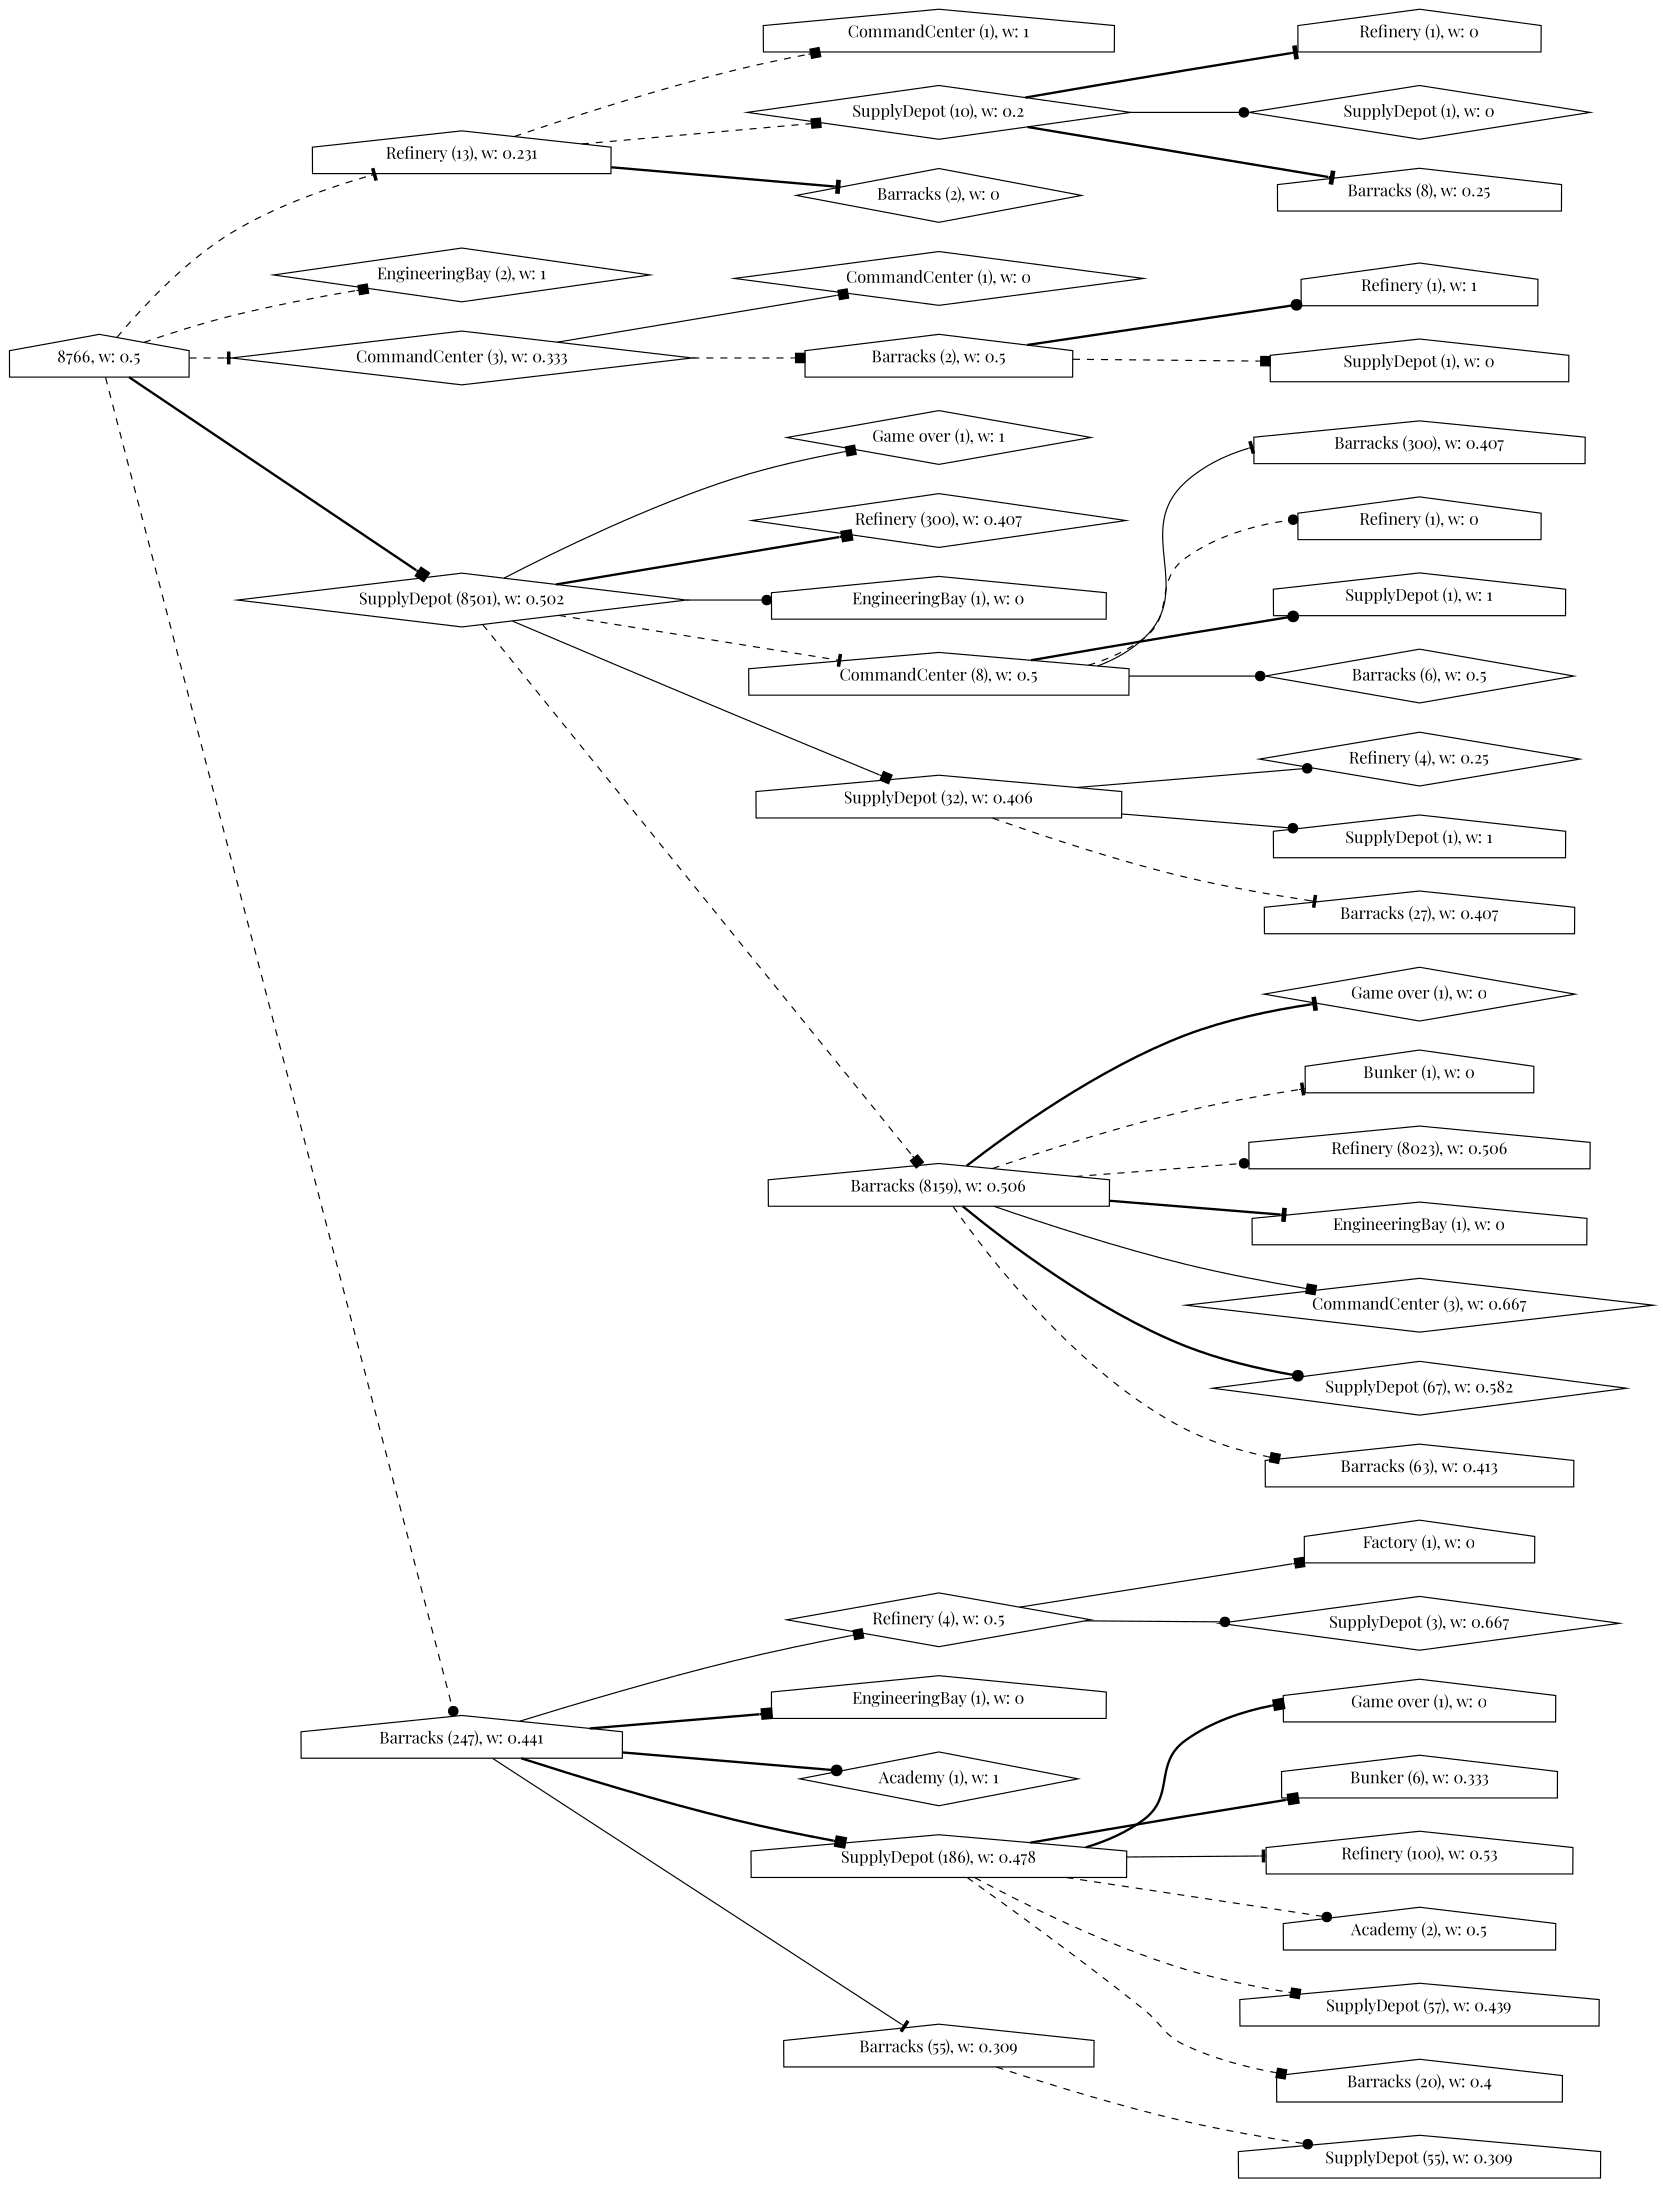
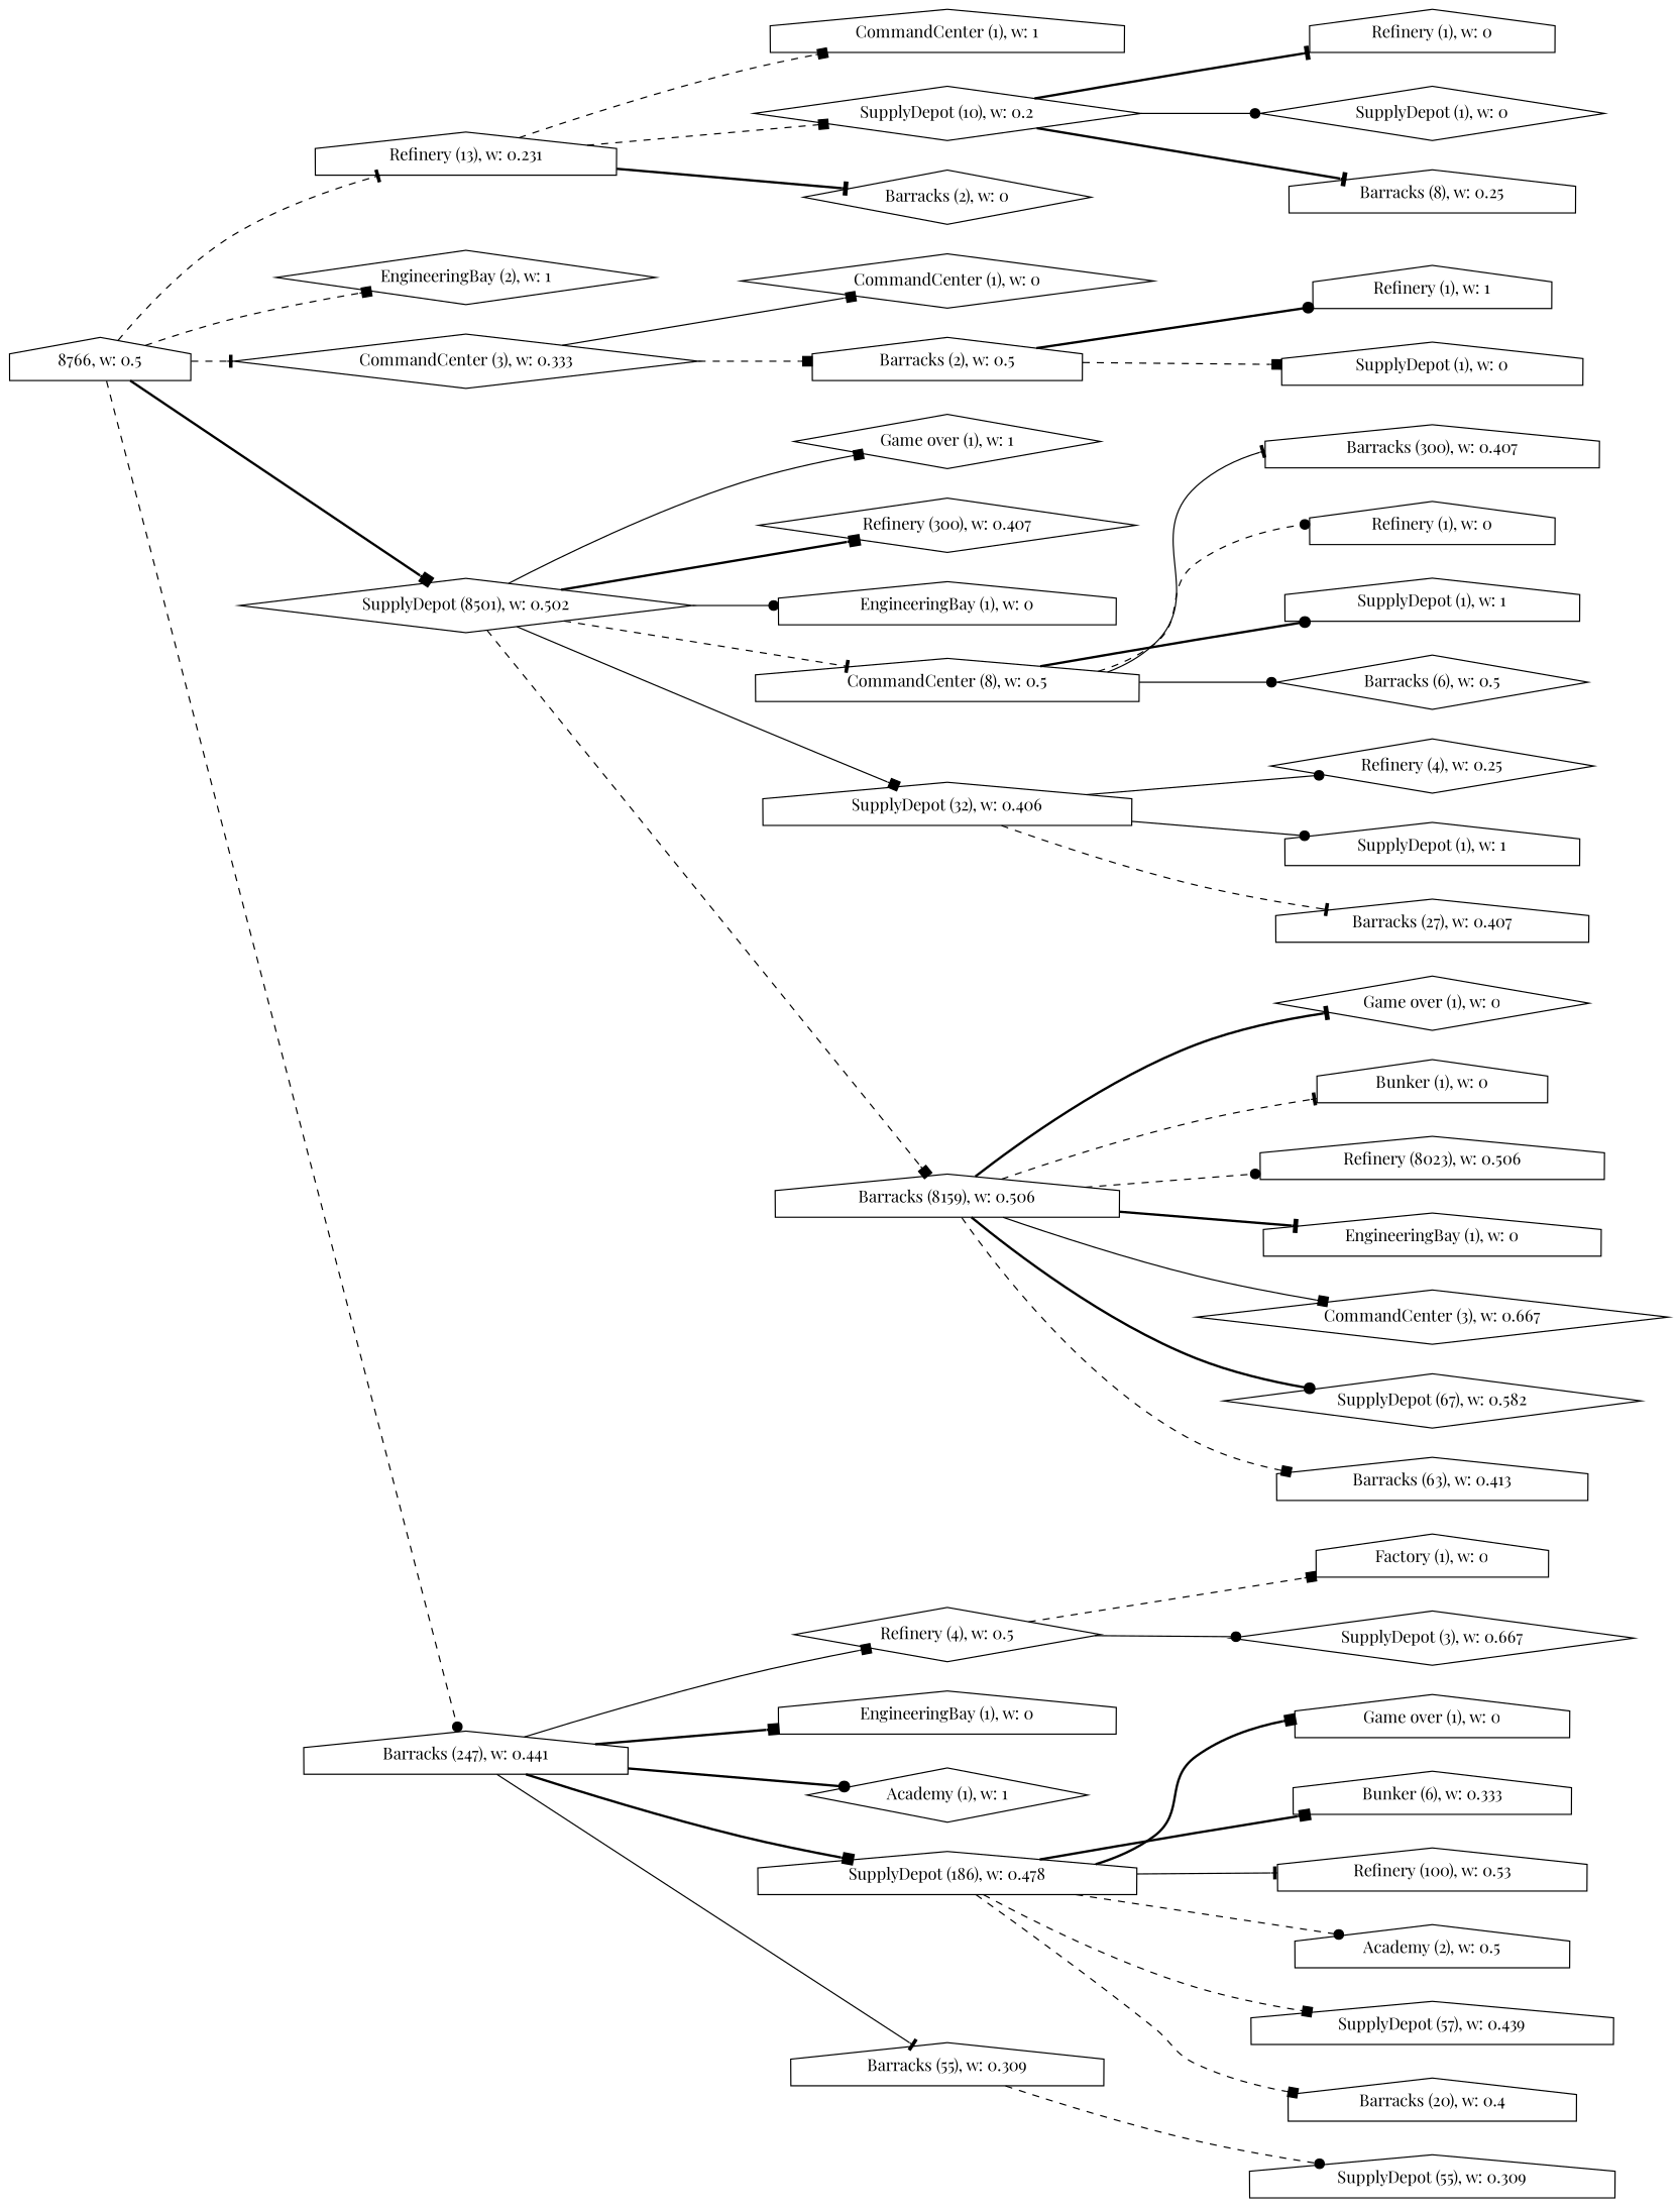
  digraph {
    fixedsize=true
    fontname="Playfair Display"
    nodesep=0.35
    rankdir=LR
    node [concentrate=true fillcolor="#888888" fontname="Playfair Display" shape=house stype="rounded,filled"]
    edge [arrowhead=box fontname="Playfair Display" style=dashed]
    n1 [height=0 label="8766, w: 0.5" width=2]
    n2 [height=0 label="Refinery (13), w: 0.231" width=2]
    n3 [height=0 label="EngineeringBay (2), w: 1" shape=diamond width=2]
    n4 [height=0 label="CommandCenter (3), w: 0.333" shape=diamond width=2]
    n5 [height=0 label="SupplyDepot (8501), w: 0.502" shape=diamond width=2]
    n6 [height=0 label="Barracks (247), w: 0.441" width=2]
    n7 [height=0 label="CommandCenter (1), w: 1" width=2]
    n8 [height=0 label="SupplyDepot (10), w: 0.2" shape=diamond width=2]
    n9 [height=0 label="Barracks (2), w: 0" shape=diamond width=2]
    n10 [height=0 label="CommandCenter (1), w: 0" shape=diamond width=2]
    n11 [height=0 label="Barracks (2), w: 0.5" width=2]
    n12 [height=0 label="Game over (1), w: 1" shape=diamond width=2]
    n13 [height=0 label="Refinery (300), w: 0.407" shape=diamond width=2]
    n14 [height=0 label="EngineeringBay (1), w: 0" width=2]
    n15 [height=0 label="CommandCenter (8), w: 0.5" width=2]
    n16 [height=0 label="SupplyDepot (32), w: 0.406" width=2]
    n17 [height=0 label="Barracks (8159), w: 0.506" width=2]
    n18 [height=0 label="Refinery (4), w: 0.5" shape=diamond width=2]
    n19 [height=0 label="EngineeringBay (1), w: 0" width=2]
    n20 [height=0 label="Academy (1), w: 1" shape=diamond width=2]
    n21 [height=0 label="SupplyDepot (186), w: 0.478" width=2]
    n22 [height=0 label="Barracks (55), w: 0.309" width=2]
    n23 [height=0 label="Refinery (1), w: 0" width=2]
    n24 [height=0 label="SupplyDepot (1), w: 0" shape=diamond width=2]
    n25 [height=0 label="Barracks (8), w: 0.25" width=2]
    n26 [height=0 label="Refinery (1), w: 1" width=2]
    n27 [height=0 label="SupplyDepot (1), w: 0" width=2]
    n28 [height=0 label="Barracks (300), w: 0.407" width=2]
    n29 [height=0 label="Refinery (1), w: 0" width=2]
    n30 [height=0 label="SupplyDepot (1), w: 1" width=2]
    n31 [height=0 label="Barracks (6), w: 0.5" shape=diamond width=2]
    n32 [height=0 label="Refinery (4), w: 0.25" shape=diamond width=2]
    n33 [height=0 label="SupplyDepot (1), w: 1" width=2]
    n34 [height=0 label="Barracks (27), w: 0.407" width=2]
    n35 [height=0 label="Game over (1), w: 0" shape=diamond width=2]
    n36 [height=0 label="Bunker (1), w: 0" width=2]
    n37 [height=0 label="Refinery (8023), w: 0.506" width=2]
    n38 [height=0 label="EngineeringBay (1), w: 0" width=2]
    n39 [height=0 label="CommandCenter (3), w: 0.667" shape=diamond width=2]
    n40 [height=0 label="SupplyDepot (67), w: 0.582" shape=diamond width=2]
    n41 [height=0 label="Barracks (63), w: 0.413" width=2]
    n42 [height=0 label="Factory (1), w: 0" width=2]
    n43 [height=0 label="SupplyDepot (3), w: 0.667" shape=diamond width=2]
    n44 [height=0 label="Game over (1), w: 0" width=2]
    n45 [height=0 label="Bunker (6), w: 0.333" width=2]
    n46 [height=0 label="Refinery (100), w: 0.53" width=2]
    n47 [height=0 label="Academy (2), w: 0.5" width=2]
    n48 [height=0 label="SupplyDepot (57), w: 0.439" width=2]
    n49 [height=0 label="Barracks (20), w: 0.4" width=2]
    n50 [height=0 label="SupplyDepot (55), w: 0.309" width=2]
    n1 -> n2 [arrowhead=tee]
    n1 -> n3
    n1 -> n4 [arrowhead=tee]
    n1 -> n5 [style=bold]
    n1 -> n6 [arrowhead=dot]
    n2 -> n7
    n2 -> n8
    n2 -> n9 [arrowhead=tee style=bold]
    n4 -> n10 [style=solid]
    n4 -> n11
    n5 -> n12 [style=solid]
    n5 -> n13 [style=bold]
    n5 -> n14 [arrowhead=dot style=solid]
    n5 -> n15 [arrowhead=tee]
    n5 -> n16 [style=solid]
    n5 -> n17
    n6 -> n18 [style=solid]
    n6 -> n19 [style=bold]
    n6 -> n20 [arrowhead=dot style=bold]
    n6 -> n21 [style=bold]
    n6 -> n22 [arrowhead=tee style=solid]
    n8 -> n23 [arrowhead=tee style=bold]
    n8 -> n24 [arrowhead=dot style=solid]
    n8 -> n25 [arrowhead=tee style=bold]
    n11 -> n26 [arrowhead=dot style=bold]
    n11 -> n27
    n15 -> n28 [arrowhead=tee style=solid]
    n15 -> n29 [arrowhead=dot]
    n15 -> n30 [arrowhead=dot style=bold]
    n15 -> n31 [arrowhead=dot style=solid]
    n16 -> n32 [arrowhead=dot style=solid]
    n16 -> n33 [arrowhead=dot style=solid]
    n16 -> n34 [arrowhead=tee]
    n17 -> n35 [arrowhead=tee style=bold]
    n17 -> n36 [arrowhead=tee]
    n17 -> n37 [arrowhead=dot]
    n17 -> n38 [arrowhead=tee style=bold]
    n17 -> n39 [style=solid]
    n17 -> n40 [arrowhead=dot style=bold]
    n17 -> n41
-   n18 -> n42 [style=solid]
+   n18 -> n42
    n18 -> n43 [arrowhead=dot style=solid]
    n21 -> n44 [style=bold]
    n21 -> n45 [style=bold]
    n21 -> n46 [arrowhead=tee style=solid]
    n21 -> n47 [arrowhead=dot]
    n21 -> n48
    n21 -> n49
    n22 -> n50 [arrowhead=dot]
  }
